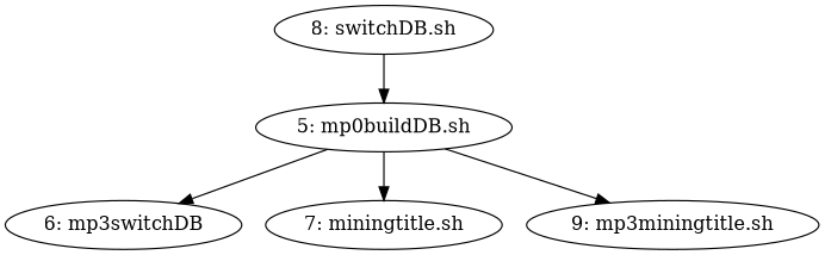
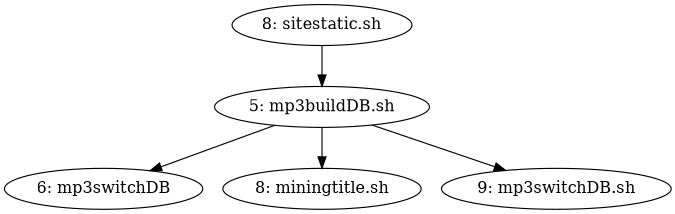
  digraph {
-   n1 [label="5: mp0buildDB.sh"]
+   n1 [label="5: mp3buildDB.sh"]
    n2 [label="6: mp3switchDB"]
-   n3 [label="7: miningtitle.sh"]
-   n4 [label="9: mp3miningtitle.sh"]
-   n5 [label="8: switchDB.sh"]
+   n3 [label="8: miningtitle.sh"]
+   n4 [label="9: mp3switchDB.sh"]
+   n5 [label="8: sitestatic.sh"]
    n1 -> n2
    n1 -> n3
    n1 -> n4
    n5 -> n1
  }
